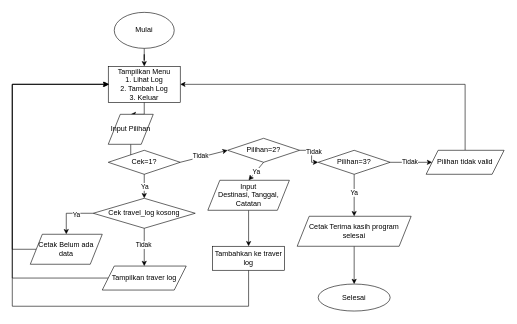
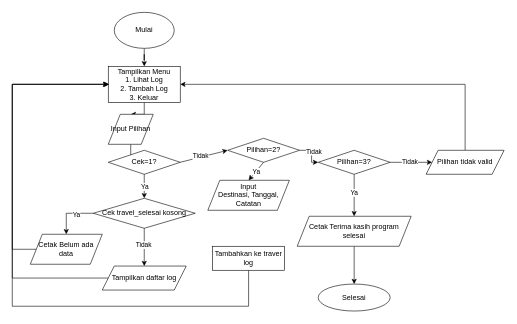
  <mxCell id="0" />
  <mxCell id="1" parent="0" />
  <mxCell id="2" value="" style="edgeStyle=orthogonalEdgeStyle;rounded=0;orthogonalLoop=1;jettySize=auto;html=1;" edge="1" parent="1" source="3" target="5"><mxGeometry relative="1" as="geometry" /></mxCell>
  <mxCell id="3" value="Mulai" style="ellipse;whiteSpace=wrap;html=1;" vertex="1" parent="1"><mxGeometry x="190" y="20" width="100" height="60" as="geometry" /></mxCell>
  <mxCell id="4" value="" style="edgeStyle=orthogonalEdgeStyle;rounded=0;orthogonalLoop=1;jettySize=auto;html=1;" edge="1" parent="1" source="5" target="7"><mxGeometry relative="1" as="geometry" /></mxCell>
  <mxCell id="5" value="Tampilkan Menu&lt;div&gt;1. Lihat Log&lt;/div&gt;&lt;div&gt;2. Tambah Log&lt;/div&gt;&lt;div&gt;3. Keluar&lt;/div&gt;" style="whiteSpace=wrap;html=1;" vertex="1" parent="1"><mxGeometry x="180" y="110" width="120" height="60" as="geometry" /></mxCell>
  <mxCell id="6" value="" style="edgeStyle=orthogonalEdgeStyle;rounded=0;orthogonalLoop=1;jettySize=auto;html=1;" edge="1" parent="1" source="7" target="8"><mxGeometry relative="1" as="geometry" /></mxCell>
  <mxCell id="7" value="Input Pilihan" style="shape=parallelogram;perimeter=parallelogramPerimeter;whiteSpace=wrap;html=1;fixedSize=1;" vertex="1" parent="1"><mxGeometry x="180" y="190" width="75" height="50" as="geometry" /></mxCell>
  <mxCell id="8" value="Cek=1?" style="rhombus;whiteSpace=wrap;html=1;" vertex="1" parent="1"><mxGeometry x="180" y="250" width="120" height="40" as="geometry" /></mxCell>
- <mxCell id="9" value="Cek travel_log kosong" style="rhombus;whiteSpace=wrap;html=1;" vertex="1" parent="1"><mxGeometry x="155" y="330" width="170" height="50" as="geometry" /></mxCell>
+ <mxCell id="9" value="Cek travel_selesai kosong" style="rhombus;whiteSpace=wrap;html=1;" vertex="1" parent="1"><mxGeometry x="155" y="330" width="170" height="50" as="geometry" /></mxCell>
  <mxCell id="10" value="" style="endArrow=classic;html=1;rounded=0;exitX=0;exitY=0.5;exitDx=0;exitDy=0;entryX=0.5;entryY=0;entryDx=0;entryDy=0;" edge="1" parent="1" source="9" target="27"><mxGeometry relative="1" as="geometry"><mxPoint x="220" y="230" as="sourcePoint" /><mxPoint x="100" y="400" as="targetPoint" /><Array as="points"><mxPoint x="110" y="355" /></Array></mxGeometry></mxCell>
  <mxCell id="11" value="Ya" style="edgeLabel;resizable=0;html=1;;align=center;verticalAlign=middle;" connectable="0" vertex="1" parent="10"><mxGeometry relative="1" as="geometry"><mxPoint x="11" y="1" as="offset" /></mxGeometry></mxCell>
  <mxCell id="12" value="" style="endArrow=classic;html=1;rounded=0;exitX=0.5;exitY=1;exitDx=0;exitDy=0;entryX=0.5;entryY=0;entryDx=0;entryDy=0;" edge="1" parent="1" source="9" target="29"><mxGeometry relative="1" as="geometry"><mxPoint x="220" y="230" as="sourcePoint" /><mxPoint x="240" y="440" as="targetPoint" /></mxGeometry></mxCell>
  <mxCell id="13" value="Tidak" style="edgeLabel;html=1;align=center;verticalAlign=middle;resizable=0;points=[];" vertex="1" connectable="0" parent="12"><mxGeometry x="0.06" y="-7" relative="1" as="geometry"><mxPoint x="5" y="-6" as="offset" /></mxGeometry></mxCell>
  <mxCell id="14" style="edgeStyle=orthogonalEdgeStyle;rounded=0;orthogonalLoop=1;jettySize=auto;html=1;exitX=0;exitY=0.5;exitDx=0;exitDy=0;" edge="1" parent="1" source="29"><mxGeometry relative="1" as="geometry"><mxPoint x="181.6" y="140" as="targetPoint" /><mxPoint x="40" y="450" as="sourcePoint" /><Array as="points"><mxPoint x="20" y="463" /><mxPoint x="20" y="140" /></Array></mxGeometry></mxCell>
  <mxCell id="15" style="edgeStyle=orthogonalEdgeStyle;rounded=0;orthogonalLoop=1;jettySize=auto;html=1;exitX=0;exitY=0.5;exitDx=0;exitDy=0;" edge="1" parent="1" source="27"><mxGeometry relative="1" as="geometry"><mxPoint x="180" y="140" as="targetPoint" /><mxPoint x="40" y="420" as="sourcePoint" /><Array as="points"><mxPoint x="20" y="415" /><mxPoint x="20" y="140" /></Array></mxGeometry></mxCell>
  <mxCell id="16" value="" style="endArrow=classic;html=1;rounded=0;exitX=0.5;exitY=1;exitDx=0;exitDy=0;entryX=0.5;entryY=0;entryDx=0;entryDy=0;" edge="1" parent="1" source="8" target="9"><mxGeometry relative="1" as="geometry"><mxPoint x="250" y="330" as="sourcePoint" /><mxPoint x="350" y="330" as="targetPoint" /></mxGeometry></mxCell>
  <mxCell id="17" value="Ya" style="edgeLabel;resizable=0;html=1;;align=center;verticalAlign=middle;" connectable="0" vertex="1" parent="16"><mxGeometry relative="1" as="geometry" /></mxCell>
  <mxCell id="18" value="" style="endArrow=classic;html=1;rounded=0;exitX=1;exitY=0.5;exitDx=0;exitDy=0;entryX=0;entryY=0.5;entryDx=0;entryDy=0;" edge="1" parent="1" source="8" target="22"><mxGeometry relative="1" as="geometry"><mxPoint x="287" y="270" as="sourcePoint" /><mxPoint x="341" y="270" as="targetPoint" /></mxGeometry></mxCell>
  <mxCell id="19" value="Tidak" style="edgeLabel;resizable=0;html=1;;align=center;verticalAlign=middle;" connectable="0" vertex="1" parent="18"><mxGeometry relative="1" as="geometry"><mxPoint x="-6" as="offset" /></mxGeometry></mxCell>
  <mxCell id="20" value="" style="edgeStyle=orthogonalEdgeStyle;rounded=0;orthogonalLoop=1;jettySize=auto;html=1;" edge="1" parent="1" source="22" target="36"><mxGeometry relative="1" as="geometry" /></mxCell>
  <mxCell id="21" value="Tidak" style="edgeLabel;html=1;align=center;verticalAlign=middle;resizable=0;points=[];" vertex="1" connectable="0" parent="20"><mxGeometry x="-0.175" y="3" relative="1" as="geometry"><mxPoint as="offset" /></mxGeometry></mxCell>
  <mxCell id="22" value="Pilihan=2?" style="rhombus;whiteSpace=wrap;html=1;" vertex="1" parent="1"><mxGeometry x="379" y="230" width="120" height="40" as="geometry" /></mxCell>
  <mxCell id="23" value="" style="endArrow=classic;html=1;rounded=0;exitX=0.5;exitY=1;exitDx=0;exitDy=0;entryX=0.5;entryY=0;entryDx=0;entryDy=0;" edge="1" parent="1" source="22" target="26"><mxGeometry relative="1" as="geometry"><mxPoint x="260" y="300" as="sourcePoint" /><mxPoint x="414" y="340" as="targetPoint" /></mxGeometry></mxCell>
  <mxCell id="24" value="Ya" style="edgeLabel;resizable=0;html=1;;align=center;verticalAlign=middle;" connectable="0" vertex="1" parent="23"><mxGeometry relative="1" as="geometry" /></mxCell>
- <mxCell id="25" value="" style="edgeStyle=orthogonalEdgeStyle;rounded=0;orthogonalLoop=1;jettySize=auto;html=1;" edge="1" parent="1" source="26" target="31"><mxGeometry relative="1" as="geometry" /></mxCell>
  <mxCell id="26" value="Input&lt;div&gt;Destinasi, Tanggal, Catatan&lt;/div&gt;" style="shape=parallelogram;perimeter=parallelogramPerimeter;whiteSpace=wrap;html=1;fixedSize=1;" vertex="1" parent="1"><mxGeometry x="346" y="300" width="136" height="50" as="geometry" /></mxCell>
  <mxCell id="27" value="Cetak Belum ada data" style="shape=parallelogram;perimeter=parallelogramPerimeter;whiteSpace=wrap;html=1;fixedSize=1;" vertex="1" parent="1"><mxGeometry x="50" y="390" width="120" height="50" as="geometry" /></mxCell>
  <mxCell id="28" style="edgeStyle=orthogonalEdgeStyle;rounded=0;orthogonalLoop=1;jettySize=auto;html=1;exitX=0.5;exitY=1;exitDx=0;exitDy=0;" edge="1" parent="1" source="27" target="27"><mxGeometry relative="1" as="geometry" /></mxCell>
- <mxCell id="29" value="Tampilkan traver log" style="shape=parallelogram;perimeter=parallelogramPerimeter;whiteSpace=wrap;html=1;fixedSize=1;" vertex="1" parent="1"><mxGeometry x="170" y="443" width="140" height="40" as="geometry" /></mxCell>
+ <mxCell id="29" value="Tampilkan daftar log" style="shape=parallelogram;perimeter=parallelogramPerimeter;whiteSpace=wrap;html=1;fixedSize=1;" vertex="1" parent="1"><mxGeometry x="170" y="443" width="140" height="40" as="geometry" /></mxCell>
  <mxCell id="30" style="edgeStyle=orthogonalEdgeStyle;rounded=0;orthogonalLoop=1;jettySize=auto;html=1;entryX=0;entryY=0.5;entryDx=0;entryDy=0;" edge="1" parent="1" source="31" target="5"><mxGeometry relative="1" as="geometry"><Array as="points"><mxPoint x="414" y="510" /><mxPoint x="20" y="510" /><mxPoint x="20" y="140" /></Array></mxGeometry></mxCell>
  <mxCell id="31" value="Tambahkan ke traver log" style="whiteSpace=wrap;html=1;" vertex="1" parent="1"><mxGeometry x="354" y="410" width="120" height="40" as="geometry" /></mxCell>
  <mxCell id="32" value="" style="edgeStyle=orthogonalEdgeStyle;rounded=0;orthogonalLoop=1;jettySize=auto;html=1;" edge="1" parent="1" source="36" target="38"><mxGeometry relative="1" as="geometry" /></mxCell>
  <mxCell id="33" value="Ya" style="edgeLabel;html=1;align=center;verticalAlign=middle;resizable=0;points=[];" vertex="1" connectable="0" parent="32"><mxGeometry x="-0.164" y="-1" relative="1" as="geometry"><mxPoint y="1" as="offset" /></mxGeometry></mxCell>
  <mxCell id="34" value="" style="edgeStyle=orthogonalEdgeStyle;rounded=0;orthogonalLoop=1;jettySize=auto;html=1;" edge="1" parent="1" source="36" target="40"><mxGeometry relative="1" as="geometry" /></mxCell>
  <mxCell id="35" value="Tidak" style="edgeLabel;html=1;align=center;verticalAlign=middle;resizable=0;points=[];" vertex="1" connectable="0" parent="34"><mxGeometry x="-0.088" y="2" relative="1" as="geometry"><mxPoint as="offset" /></mxGeometry></mxCell>
  <mxCell id="36" value="Pilihan=3?" style="rhombus;whiteSpace=wrap;html=1;" vertex="1" parent="1"><mxGeometry x="530" y="250" width="120" height="40" as="geometry" /></mxCell>
  <mxCell id="37" value="" style="edgeStyle=orthogonalEdgeStyle;rounded=0;orthogonalLoop=1;jettySize=auto;html=1;" edge="1" parent="1" source="38" target="41"><mxGeometry relative="1" as="geometry" /></mxCell>
  <mxCell id="38" value="Cetak Terima kasih program selesai" style="shape=parallelogram;perimeter=parallelogramPerimeter;whiteSpace=wrap;html=1;fixedSize=1;" vertex="1" parent="1"><mxGeometry x="495" y="360" width="190" height="50" as="geometry" /></mxCell>
  <mxCell id="39" style="edgeStyle=orthogonalEdgeStyle;rounded=0;orthogonalLoop=1;jettySize=auto;html=1;entryX=1;entryY=0.5;entryDx=0;entryDy=0;" edge="1" parent="1" source="40" target="5"><mxGeometry relative="1" as="geometry"><Array as="points"><mxPoint x="775" y="140" /></Array></mxGeometry></mxCell>
  <mxCell id="40" value="Pilihan tidak valid" style="shape=parallelogram;perimeter=parallelogramPerimeter;whiteSpace=wrap;html=1;fixedSize=1;" vertex="1" parent="1"><mxGeometry x="710" y="250" width="130" height="40" as="geometry" /></mxCell>
  <mxCell id="41" value="Selesai" style="ellipse;whiteSpace=wrap;html=1;" vertex="1" parent="1"><mxGeometry x="530" y="473" width="120" height="45" as="geometry" /></mxCell>
